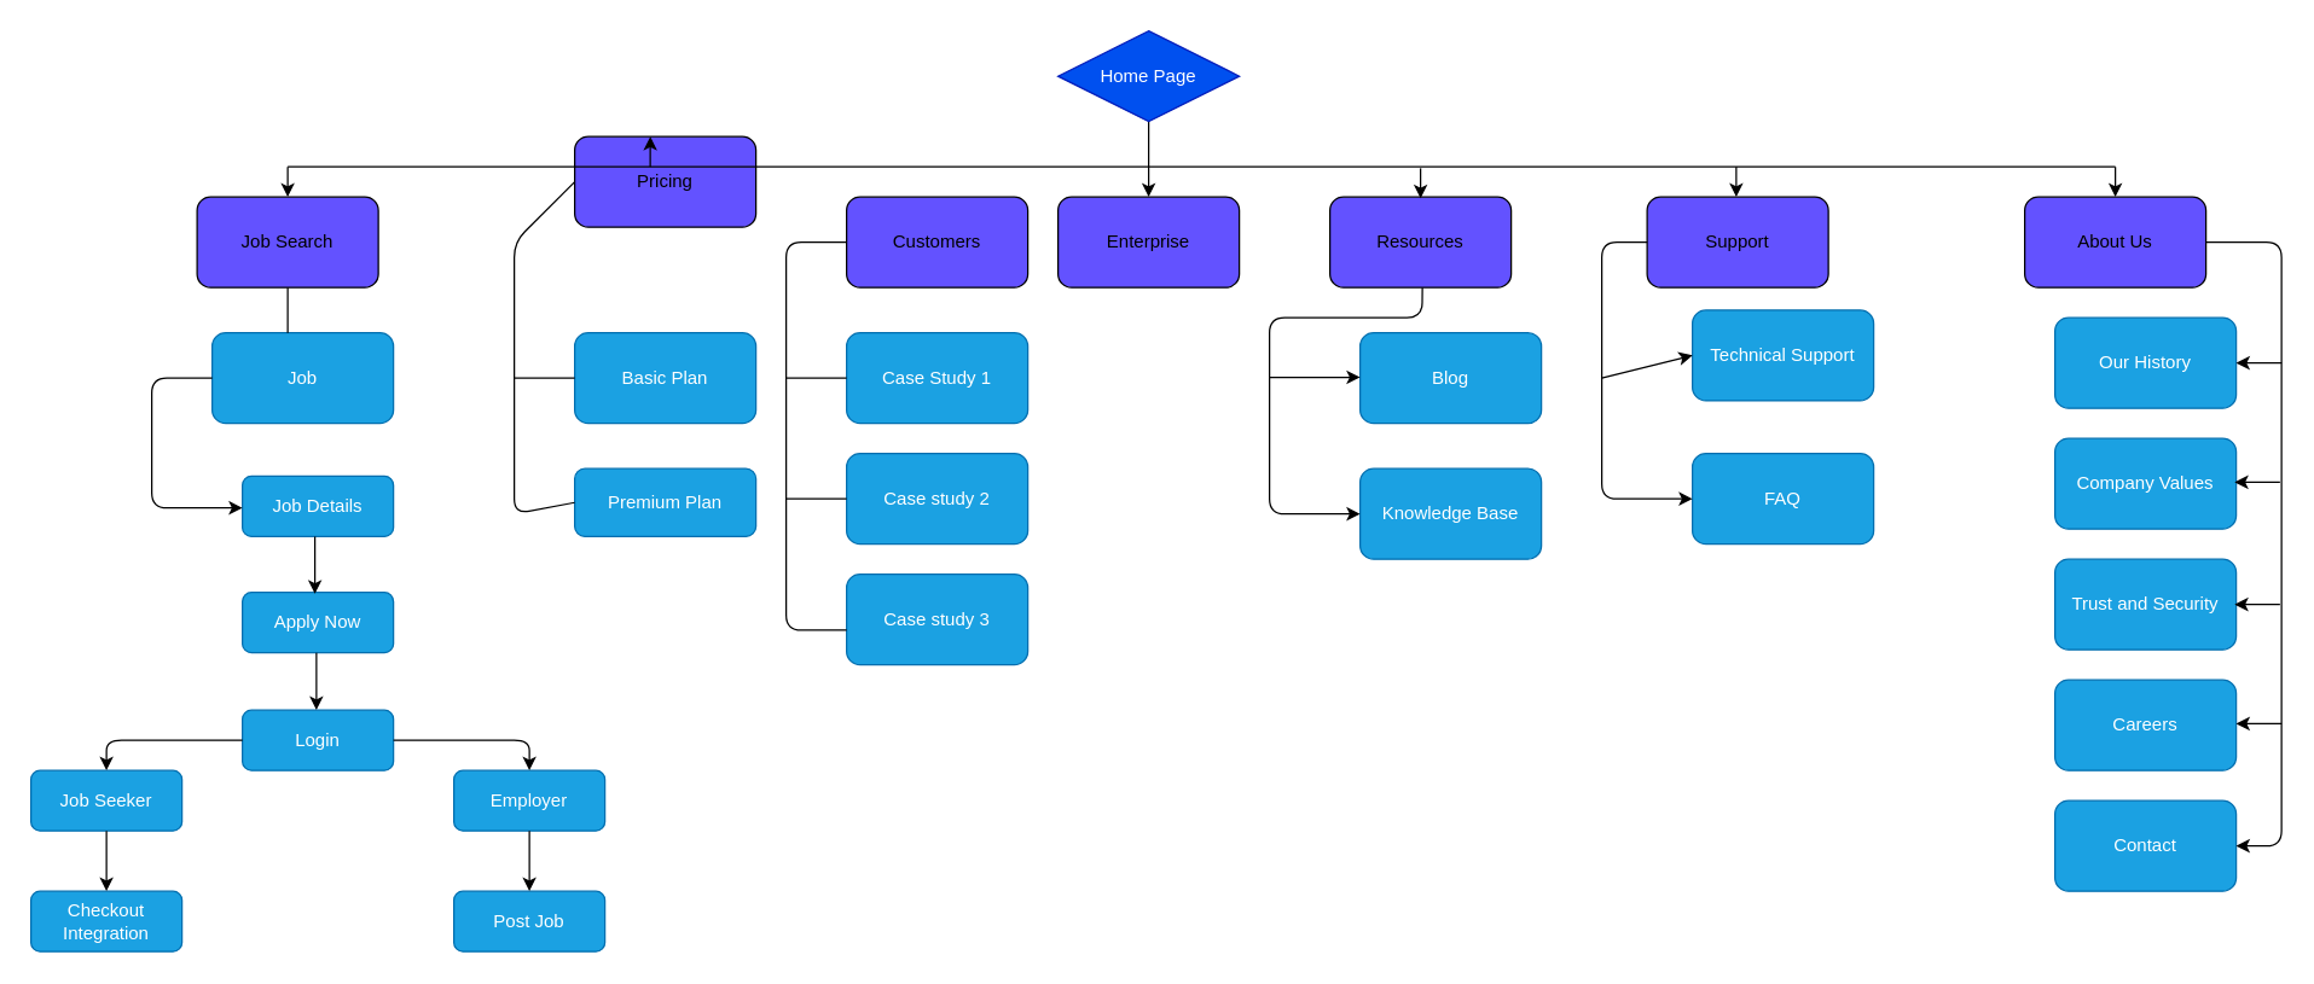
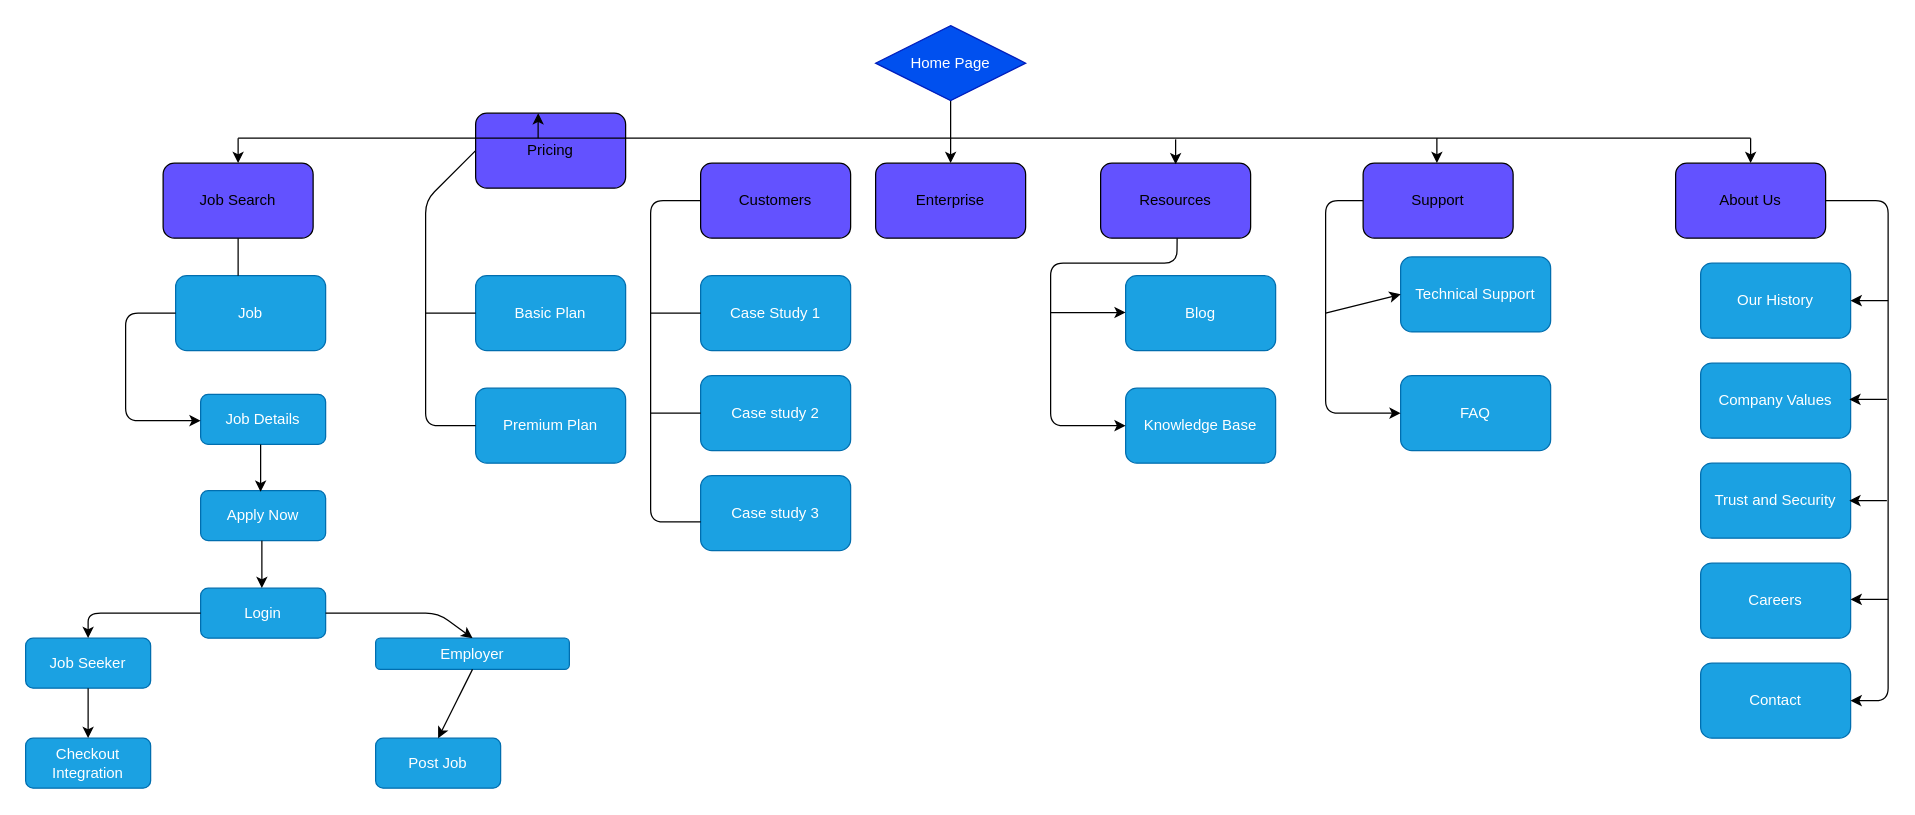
  <mxCell id="0" />
  <mxCell id="1" parent="0" />
  <mxCell id="2" style="edgeStyle=none;html=1;exitX=0.5;exitY=1;exitDx=0;exitDy=0;entryX=0.5;entryY=0;entryDx=0;entryDy=0;" edge="1" parent="1" source="3" target="4"><mxGeometry relative="1" as="geometry" /></mxCell>
  <mxCell id="3" value="Home Page" style="rhombus;whiteSpace=wrap;html=1;fillColor=#0050ef;fontColor=#ffffff;strokeColor=#001DBC;" vertex="1" parent="1"><mxGeometry x="700" y="20" width="120" height="60" as="geometry" /></mxCell>
  <mxCell id="4" value="Enterprise" style="rounded=1;whiteSpace=wrap;html=1;fillColor=#6352FF;" vertex="1" parent="1"><mxGeometry x="700" y="130" width="120" height="60" as="geometry" /></mxCell>
  <mxCell id="5" value="Customers" style="rounded=1;whiteSpace=wrap;html=1;fillColor=#6352FF;" vertex="1" parent="1"><mxGeometry x="560" y="130" width="120" height="60" as="geometry" /></mxCell>
  <mxCell id="6" value="Case Study 1" style="rounded=1;whiteSpace=wrap;html=1;fillColor=#1ba1e2;strokeColor=#006EAF;fontColor=#ffffff;" vertex="1" parent="1"><mxGeometry x="560" y="220" width="120" height="60" as="geometry" /></mxCell>
  <mxCell id="7" value="Case study 2" style="rounded=1;whiteSpace=wrap;html=1;fillColor=#1ba1e2;strokeColor=#006EAF;fontColor=#ffffff;" vertex="1" parent="1"><mxGeometry x="560" y="300" width="120" height="60" as="geometry" /></mxCell>
  <mxCell id="8" value="Case study 3" style="rounded=1;whiteSpace=wrap;html=1;fillColor=#1ba1e2;strokeColor=#006EAF;fontColor=#ffffff;" vertex="1" parent="1"><mxGeometry x="560" y="380" width="120" height="60" as="geometry" /></mxCell>
  <mxCell id="9" value="Pricing" style="rounded=1;whiteSpace=wrap;html=1;fillColor=#6352FF;" vertex="1" parent="1"><mxGeometry x="380" y="90" width="120" height="60" as="geometry" /></mxCell>
  <mxCell id="10" value="Basic Plan" style="rounded=1;whiteSpace=wrap;html=1;fillColor=#1ba1e2;strokeColor=#006EAF;fontColor=#ffffff;" vertex="1" parent="1"><mxGeometry x="380" y="220" width="120" height="60" as="geometry" /></mxCell>
- <mxCell id="11" value="Premium Plan" style="rounded=1;whiteSpace=wrap;html=1;fillColor=#1ba1e2;strokeColor=#006EAF;fontColor=#ffffff;" vertex="1" parent="1"><mxGeometry x="380" y="310" width="120" height="45" as="geometry" /></mxCell>
+ <mxCell id="11" value="Premium Plan" style="rounded=1;whiteSpace=wrap;html=1;fillColor=#1ba1e2;strokeColor=#006EAF;fontColor=#ffffff;" vertex="1" parent="1"><mxGeometry x="380" y="310" width="120" height="60" as="geometry" /></mxCell>
  <mxCell id="12" value="Job Search" style="rounded=1;whiteSpace=wrap;html=1;fillColor=#6352FF;" vertex="1" parent="1"><mxGeometry x="130" y="130" width="120" height="60" as="geometry" /></mxCell>
  <mxCell id="13" value="Job" style="rounded=1;whiteSpace=wrap;html=1;fillColor=#1ba1e2;fontColor=#ffffff;strokeColor=#006EAF;" vertex="1" parent="1"><mxGeometry x="140" y="220" width="120" height="60" as="geometry" /></mxCell>
  <mxCell id="14" value="Job Details" style="rounded=1;whiteSpace=wrap;html=1;fillColor=#1ba1e2;fontColor=#ffffff;strokeColor=#006EAF;" vertex="1" parent="1"><mxGeometry x="160" y="315" width="100" height="40" as="geometry" /></mxCell>
  <mxCell id="15" value="Apply Now" style="rounded=1;whiteSpace=wrap;html=1;fillColor=#1ba1e2;fontColor=#ffffff;strokeColor=#006EAF;" vertex="1" parent="1"><mxGeometry x="160" y="392" width="100" height="40" as="geometry" /></mxCell>
  <mxCell id="16" value="Login" style="rounded=1;whiteSpace=wrap;html=1;fillColor=#1ba1e2;fontColor=#ffffff;strokeColor=#006EAF;" vertex="1" parent="1"><mxGeometry x="160" y="470" width="100" height="40" as="geometry" /></mxCell>
  <mxCell id="17" value="Resources" style="rounded=1;whiteSpace=wrap;html=1;fillColor=#6352FF;" vertex="1" parent="1"><mxGeometry x="880" y="130" width="120" height="60" as="geometry" /></mxCell>
  <mxCell id="18" value="Blog" style="rounded=1;whiteSpace=wrap;html=1;fillColor=#1ba1e2;strokeColor=#006EAF;fontColor=#ffffff;" vertex="1" parent="1"><mxGeometry x="900" y="220" width="120" height="60" as="geometry" /></mxCell>
  <mxCell id="19" value="Knowledge Base" style="rounded=1;whiteSpace=wrap;html=1;fillColor=#1ba1e2;strokeColor=#006EAF;fontColor=#ffffff;" vertex="1" parent="1"><mxGeometry x="900" y="310" width="120" height="60" as="geometry" /></mxCell>
  <mxCell id="20" value="Support" style="rounded=1;whiteSpace=wrap;html=1;fillColor=#6352FF;" vertex="1" parent="1"><mxGeometry x="1090" y="130" width="120" height="60" as="geometry" /></mxCell>
  <mxCell id="21" value="Technical Support" style="rounded=1;whiteSpace=wrap;html=1;fillColor=#1ba1e2;strokeColor=#006EAF;fontColor=#ffffff;" vertex="1" parent="1"><mxGeometry x="1120" y="205" width="120" height="60" as="geometry" /></mxCell>
  <mxCell id="22" value="FAQ" style="rounded=1;whiteSpace=wrap;html=1;fillColor=#1ba1e2;strokeColor=#006EAF;fontColor=#ffffff;" vertex="1" parent="1"><mxGeometry x="1120" y="300" width="120" height="60" as="geometry" /></mxCell>
  <mxCell id="23" value="About Us" style="rounded=1;whiteSpace=wrap;html=1;fillColor=#6352FF;" vertex="1" parent="1"><mxGeometry x="1340" y="130" width="120" height="60" as="geometry" /></mxCell>
  <mxCell id="24" value="Our History" style="rounded=1;whiteSpace=wrap;html=1;fillColor=#1ba1e2;fontColor=#ffffff;strokeColor=#006EAF;" vertex="1" parent="1"><mxGeometry x="1360" y="210" width="120" height="60" as="geometry" /></mxCell>
  <mxCell id="25" value="Company Values" style="rounded=1;whiteSpace=wrap;html=1;fillColor=#1ba1e2;strokeColor=#006EAF;fontColor=#ffffff;" vertex="1" parent="1"><mxGeometry x="1360" y="290" width="120" height="60" as="geometry" /></mxCell>
  <mxCell id="26" value="Trust and Security" style="rounded=1;whiteSpace=wrap;html=1;fillColor=#1ba1e2;strokeColor=#006EAF;fontColor=#ffffff;" vertex="1" parent="1"><mxGeometry x="1360" y="370" width="120" height="60" as="geometry" /></mxCell>
  <mxCell id="27" value="Careers" style="rounded=1;whiteSpace=wrap;html=1;fillColor=#1ba1e2;strokeColor=#006EAF;fontColor=#ffffff;" vertex="1" parent="1"><mxGeometry x="1360" y="450" width="120" height="60" as="geometry" /></mxCell>
  <mxCell id="28" value="Contact" style="rounded=1;whiteSpace=wrap;html=1;fillColor=#1ba1e2;strokeColor=#006EAF;fontColor=#ffffff;" vertex="1" parent="1"><mxGeometry x="1360" y="530" width="120" height="60" as="geometry" /></mxCell>
  <mxCell id="29" value="" style="endArrow=none;html=1;" edge="1" parent="1"><mxGeometry width="50" height="50" relative="1" as="geometry"><mxPoint x="190" y="110" as="sourcePoint" /><mxPoint x="1400" y="110" as="targetPoint" /></mxGeometry></mxCell>
  <mxCell id="30" value="" style="endArrow=classic;html=1;entryX=0.5;entryY=0;entryDx=0;entryDy=0;" edge="1" parent="1" target="12"><mxGeometry width="50" height="50" relative="1" as="geometry"><mxPoint x="190" y="110" as="sourcePoint" /><mxPoint x="240" y="60" as="targetPoint" /></mxGeometry></mxCell>
  <mxCell id="31" value="" style="endArrow=classic;html=1;entryX=0.5;entryY=0;entryDx=0;entryDy=0;" edge="1" parent="1" target="23"><mxGeometry width="50" height="50" relative="1" as="geometry"><mxPoint x="1400" y="110" as="sourcePoint" /><mxPoint x="1450" y="60" as="targetPoint" /></mxGeometry></mxCell>
  <mxCell id="32" value="" style="endArrow=none;html=1;" edge="1" parent="1"><mxGeometry width="50" height="50" relative="1" as="geometry"><mxPoint x="190" y="190" as="sourcePoint" /><mxPoint x="190" y="220" as="targetPoint" /></mxGeometry></mxCell>
  <mxCell id="33" value="" style="endArrow=classic;html=1;exitX=0;exitY=0.5;exitDx=0;exitDy=0;" edge="1" parent="1" source="13"><mxGeometry width="50" height="50" relative="1" as="geometry"><mxPoint x="110" y="386" as="sourcePoint" /><mxPoint x="160" y="336" as="targetPoint" /><Array as="points"><mxPoint x="100" y="250" /><mxPoint x="100" y="336" /></Array></mxGeometry></mxCell>
  <mxCell id="34" value="" style="endArrow=classic;html=1;entryX=0.4;entryY=0.1;entryDx=0;entryDy=0;entryPerimeter=0;" edge="1" parent="1"><mxGeometry width="50" height="50" relative="1" as="geometry"><mxPoint x="208" y="355" as="sourcePoint" /><mxPoint x="208" y="393" as="targetPoint" /></mxGeometry></mxCell>
  <mxCell id="35" value="" style="endArrow=classic;html=1;entryX=0.4;entryY=0.1;entryDx=0;entryDy=0;entryPerimeter=0;" edge="1" parent="1"><mxGeometry width="50" height="50" relative="1" as="geometry"><mxPoint x="209" y="432" as="sourcePoint" /><mxPoint x="209" y="470" as="targetPoint" /></mxGeometry></mxCell>
  <mxCell id="36" value="" style="endArrow=none;html=1;entryX=0;entryY=0.5;entryDx=0;entryDy=0;exitX=0;exitY=0.5;exitDx=0;exitDy=0;" edge="1" parent="1" source="11" target="9"><mxGeometry width="50" height="50" relative="1" as="geometry"><mxPoint x="380" y="510" as="sourcePoint" /><mxPoint x="500" y="300" as="targetPoint" /><Array as="points"><mxPoint x="340" y="340" /><mxPoint x="340" y="160" /></Array></mxGeometry></mxCell>
  <mxCell id="37" value="" style="endArrow=none;html=1;" edge="1" parent="1"><mxGeometry width="50" height="50" relative="1" as="geometry"><mxPoint x="340" y="250" as="sourcePoint" /><mxPoint x="380" y="250" as="targetPoint" /></mxGeometry></mxCell>
  <mxCell id="38" value="" style="endArrow=none;html=1;" edge="1" parent="1"><mxGeometry width="50" height="50" relative="1" as="geometry"><mxPoint x="560" y="417" as="sourcePoint" /><mxPoint x="560" y="160" as="targetPoint" /><Array as="points"><mxPoint x="520" y="417" /><mxPoint x="520" y="160" /></Array></mxGeometry></mxCell>
  <mxCell id="39" value="" style="endArrow=none;html=1;entryX=0;entryY=0.5;entryDx=0;entryDy=0;" edge="1" parent="1" target="6"><mxGeometry width="50" height="50" relative="1" as="geometry"><mxPoint x="520" y="250" as="sourcePoint" /><mxPoint x="570" y="200" as="targetPoint" /></mxGeometry></mxCell>
  <mxCell id="40" value="" style="endArrow=none;html=1;entryX=0;entryY=0.5;entryDx=0;entryDy=0;" edge="1" parent="1"><mxGeometry width="50" height="50" relative="1" as="geometry"><mxPoint x="520" y="330" as="sourcePoint" /><mxPoint x="560" y="330" as="targetPoint" /></mxGeometry></mxCell>
  <mxCell id="41" value="" style="endArrow=classic;html=1;entryX=0.417;entryY=0;entryDx=0;entryDy=0;entryPerimeter=0;" edge="1" parent="1" target="9"><mxGeometry width="50" height="50" relative="1" as="geometry"><mxPoint x="430" y="110" as="sourcePoint" /><mxPoint x="480" y="60" as="targetPoint" /></mxGeometry></mxCell>
  <mxCell id="42" value="" style="endArrow=classic;html=1;entryX=0.417;entryY=0;entryDx=0;entryDy=0;entryPerimeter=0;" edge="1" parent="1"><mxGeometry width="50" height="50" relative="1" as="geometry"><mxPoint x="940" y="111" as="sourcePoint" /><mxPoint x="940.04" y="131" as="targetPoint" /></mxGeometry></mxCell>
  <mxCell id="43" value="" style="endArrow=classic;html=1;entryX=0.417;entryY=0;entryDx=0;entryDy=0;entryPerimeter=0;" edge="1" parent="1"><mxGeometry width="50" height="50" relative="1" as="geometry"><mxPoint x="1149" y="110" as="sourcePoint" /><mxPoint x="1149.04" y="130" as="targetPoint" /></mxGeometry></mxCell>
  <mxCell id="44" value="" style="endArrow=classic;html=1;exitX=0.435;exitY=1.003;exitDx=0;exitDy=0;exitPerimeter=0;entryX=0;entryY=0.5;entryDx=0;entryDy=0;" edge="1" parent="1" target="19"><mxGeometry width="50" height="50" relative="1" as="geometry"><mxPoint x="941.2" y="190.18" as="sourcePoint" /><mxPoint x="900" y="580" as="targetPoint" /><Array as="points"><mxPoint x="941" y="210" /><mxPoint x="840" y="210" /><mxPoint x="840" y="250" /><mxPoint x="840" y="340" /></Array></mxGeometry></mxCell>
  <mxCell id="45" value="" style="endArrow=classic;html=1;" edge="1" parent="1"><mxGeometry width="50" height="50" relative="1" as="geometry"><mxPoint x="840" y="249.5" as="sourcePoint" /><mxPoint x="900" y="249.5" as="targetPoint" /></mxGeometry></mxCell>
  <mxCell id="46" value="" style="endArrow=classic;html=1;exitX=0;exitY=0.5;exitDx=0;exitDy=0;entryX=0;entryY=0.5;entryDx=0;entryDy=0;" edge="1" parent="1" source="20" target="22"><mxGeometry width="50" height="50" relative="1" as="geometry"><mxPoint x="1070" y="460" as="sourcePoint" /><mxPoint x="1120" y="410" as="targetPoint" /><Array as="points"><mxPoint x="1060" y="160" /><mxPoint x="1060" y="330" /></Array></mxGeometry></mxCell>
  <mxCell id="47" value="" style="endArrow=classic;html=1;entryX=0;entryY=0.5;entryDx=0;entryDy=0;" edge="1" parent="1" target="21"><mxGeometry width="50" height="50" relative="1" as="geometry"><mxPoint x="1060" y="250" as="sourcePoint" /><mxPoint x="1110" y="200" as="targetPoint" /></mxGeometry></mxCell>
  <mxCell id="48" value="" style="endArrow=classic;html=1;entryX=1;entryY=0.5;entryDx=0;entryDy=0;" edge="1" parent="1" target="28"><mxGeometry width="50" height="50" relative="1" as="geometry"><mxPoint x="1460" y="160" as="sourcePoint" /><mxPoint x="1480" y="640" as="targetPoint" /><Array as="points"><mxPoint x="1510" y="160" /><mxPoint x="1510" y="560" /></Array></mxGeometry></mxCell>
  <mxCell id="49" value="" style="endArrow=classic;html=1;entryX=1;entryY=0.5;entryDx=0;entryDy=0;" edge="1" parent="1" target="24"><mxGeometry width="50" height="50" relative="1" as="geometry"><mxPoint x="1510" y="240" as="sourcePoint" /><mxPoint x="1560" y="190" as="targetPoint" /></mxGeometry></mxCell>
  <mxCell id="50" value="" style="endArrow=classic;html=1;entryX=1;entryY=0.5;entryDx=0;entryDy=0;" edge="1" parent="1"><mxGeometry width="50" height="50" relative="1" as="geometry"><mxPoint x="1509" y="319" as="sourcePoint" /><mxPoint x="1479" y="319" as="targetPoint" /></mxGeometry></mxCell>
  <mxCell id="51" value="" style="endArrow=classic;html=1;entryX=1;entryY=0.5;entryDx=0;entryDy=0;" edge="1" parent="1"><mxGeometry width="50" height="50" relative="1" as="geometry"><mxPoint x="1509" y="400" as="sourcePoint" /><mxPoint x="1479" y="400" as="targetPoint" /></mxGeometry></mxCell>
  <mxCell id="52" value="" style="endArrow=classic;html=1;entryX=1;entryY=0.5;entryDx=0;entryDy=0;" edge="1" parent="1"><mxGeometry width="50" height="50" relative="1" as="geometry"><mxPoint x="1510" y="479" as="sourcePoint" /><mxPoint x="1480" y="479" as="targetPoint" /></mxGeometry></mxCell>
  <mxCell id="53" value="Job Seeker" style="rounded=1;whiteSpace=wrap;html=1;fillColor=#1ba1e2;fontColor=#ffffff;strokeColor=#006EAF;" vertex="1" parent="1"><mxGeometry x="20" y="510" width="100" height="40" as="geometry" /></mxCell>
- <mxCell id="54" value="Employer" style="rounded=1;whiteSpace=wrap;html=1;fillColor=#1ba1e2;fontColor=#ffffff;strokeColor=#006EAF;" vertex="1" parent="1"><mxGeometry x="300" y="510" width="100" height="40" as="geometry" /></mxCell>
+ <mxCell id="54" value="Employer" style="rounded=1;whiteSpace=wrap;html=1;fillColor=#1ba1e2;fontColor=#ffffff;strokeColor=#006EAF;" vertex="1" parent="1"><mxGeometry x="300" y="510" width="155" height="25" as="geometry" /></mxCell>
  <mxCell id="55" value="Checkout Integration" style="rounded=1;whiteSpace=wrap;html=1;fillColor=#1ba1e2;fontColor=#ffffff;strokeColor=#006EAF;" vertex="1" parent="1"><mxGeometry x="20" y="590" width="100" height="40" as="geometry" /></mxCell>
  <mxCell id="56" value="Post Job" style="rounded=1;whiteSpace=wrap;html=1;fillColor=#1ba1e2;fontColor=#ffffff;strokeColor=#006EAF;" vertex="1" parent="1"><mxGeometry x="300" y="590" width="100" height="40" as="geometry" /></mxCell>
  <mxCell id="57" value="" style="endArrow=classic;html=1;entryX=0.5;entryY=0;entryDx=0;entryDy=0;exitX=0;exitY=0.5;exitDx=0;exitDy=0;" edge="1" parent="1" source="16" target="53"><mxGeometry width="50" height="50" relative="1" as="geometry"><mxPoint x="150" y="490" as="sourcePoint" /><mxPoint x="70" y="420" as="targetPoint" /><Array as="points"><mxPoint x="70" y="490" /></Array></mxGeometry></mxCell>
  <mxCell id="58" value="" style="endArrow=classic;html=1;entryX=0.5;entryY=0;entryDx=0;entryDy=0;exitX=1;exitY=0.5;exitDx=0;exitDy=0;" edge="1" parent="1" source="16" target="54"><mxGeometry width="50" height="50" relative="1" as="geometry"><mxPoint x="300" y="500" as="sourcePoint" /><mxPoint x="350" y="450" as="targetPoint" /><Array as="points"><mxPoint x="350" y="490" /></Array></mxGeometry></mxCell>
  <mxCell id="59" value="" style="endArrow=classic;html=1;entryX=0.5;entryY=0;entryDx=0;entryDy=0;" edge="1" parent="1" target="55"><mxGeometry width="50" height="50" relative="1" as="geometry"><mxPoint x="70" y="550" as="sourcePoint" /><mxPoint x="120" y="500" as="targetPoint" /></mxGeometry></mxCell>
  <mxCell id="60" value="" style="endArrow=classic;html=1;entryX=0.5;entryY=0;entryDx=0;entryDy=0;exitX=0.5;exitY=1;exitDx=0;exitDy=0;" edge="1" parent="1" source="54" target="56"><mxGeometry width="50" height="50" relative="1" as="geometry"><mxPoint x="300" y="580" as="sourcePoint" /><mxPoint x="350" y="530" as="targetPoint" /></mxGeometry></mxCell>
